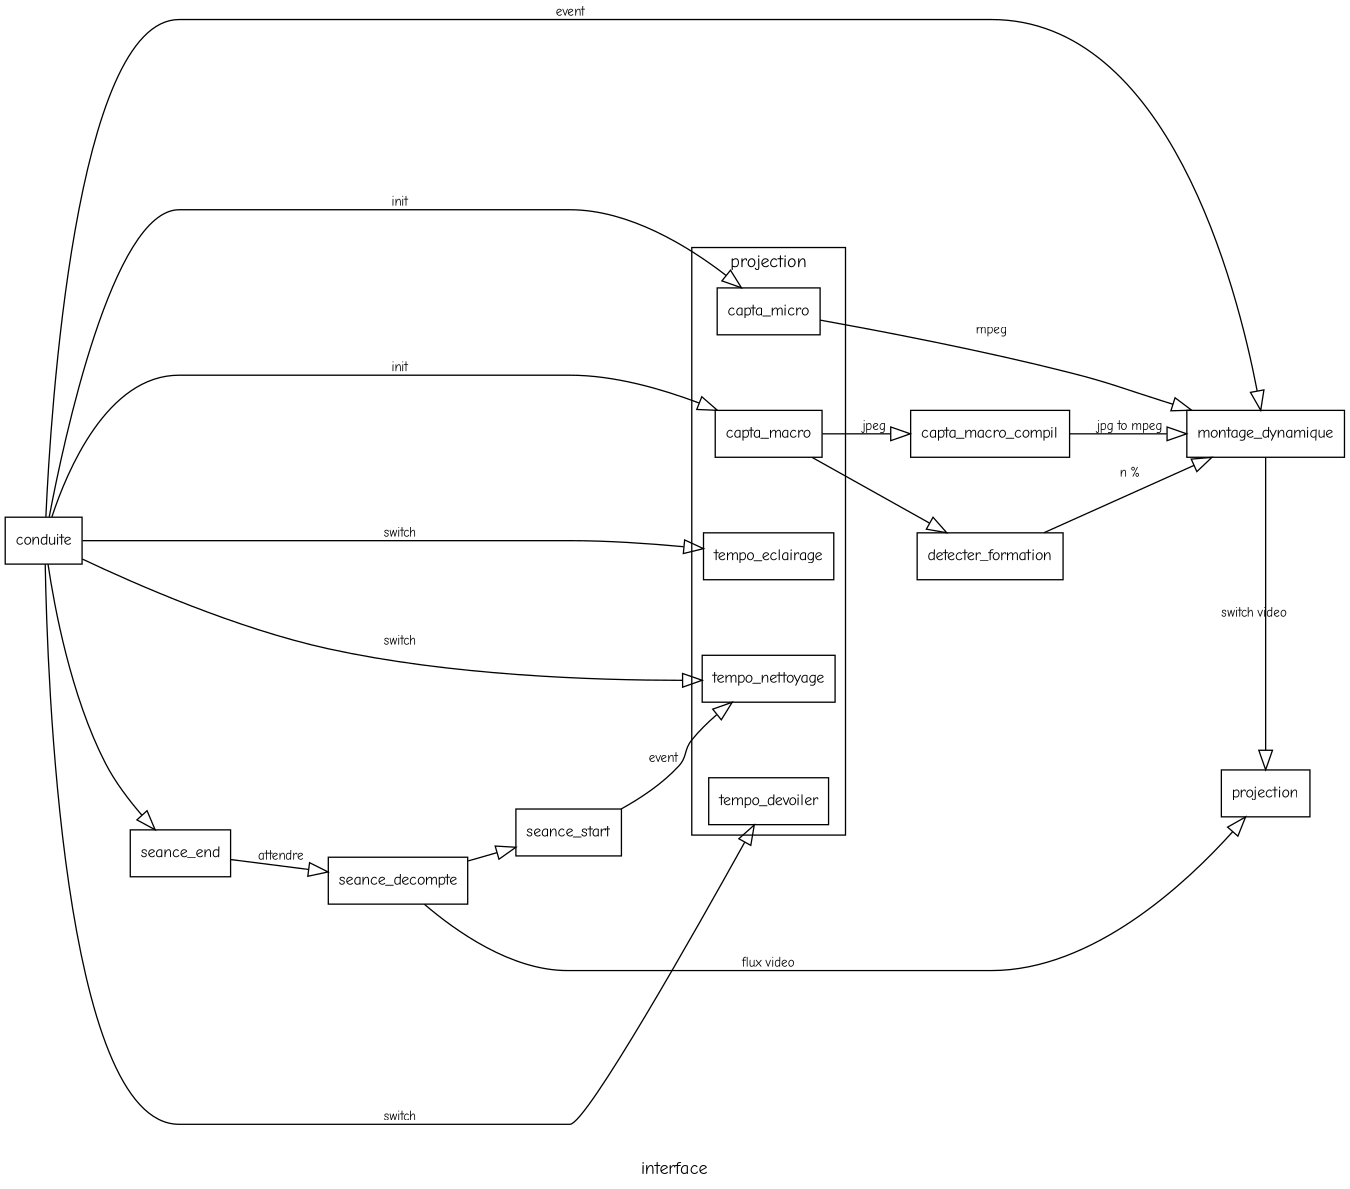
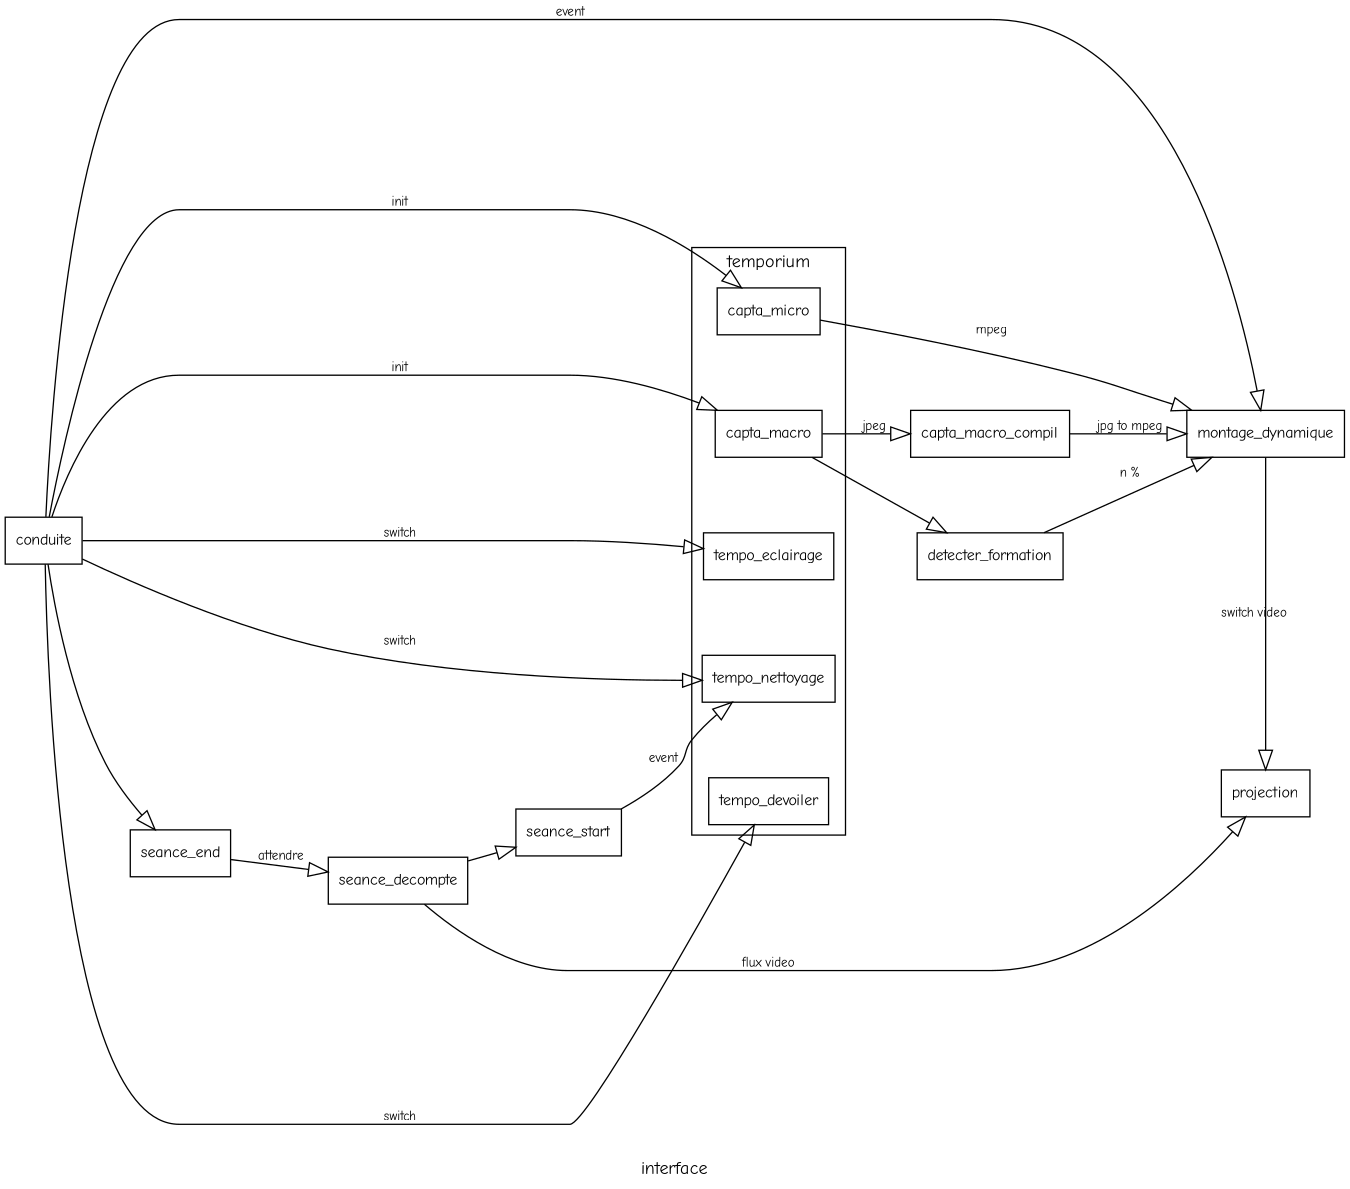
  digraph {
    fontname="Comic Neue"
    fontsize=14
    label=interface
    nodesep=.8
    rankdir=LR
    node [fontname="Comic Neue" fontsize=12 shape=box]
    edge [arrowhead=empty arrowsize=1.5 fontname="Comic Neue" fontsize=10]
    montage_dynamique
    projection
    tempo_eclairage
    tempo_nettoyage
    tempo_devoiler
    capta_micro
    capta_macro
    detecter_formation
    capta_macro_compil
    conduite
    seance_end
    seance_decompte
    seance_start
    subgraph sub_1 {
      rank=same
      montage_dynamique
      projection
    }
    subgraph cluster_2 {
-     label=projection
+     label=temporium
      tempo_eclairage
      tempo_nettoyage
      tempo_devoiler
      capta_micro
      capta_macro
    }
    montage_dynamique -> projection [label="switch video"]
    capta_micro -> montage_dynamique [label=" mpeg"]
    capta_macro -> detecter_formation
    capta_macro -> capta_macro_compil [label=" jpeg"]
    detecter_formation -> montage_dynamique [label=" n %"]
    capta_macro_compil -> montage_dynamique [label=" jpg to mpeg"]
    conduite -> montage_dynamique [label=" event"]
    conduite -> tempo_eclairage [label=" switch"]
    conduite -> tempo_nettoyage [label=" switch"]
    conduite -> tempo_devoiler [label=" switch"]
    conduite -> capta_micro [label=" init"]
    conduite -> capta_macro [label=" init"]
    conduite -> seance_end
    seance_end -> seance_decompte [label=" attendre"]
    seance_decompte -> projection [label="flux video"]
    seance_decompte -> seance_start
    seance_start -> tempo_nettoyage [label=" event"]
  }
